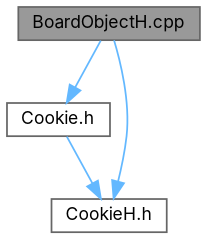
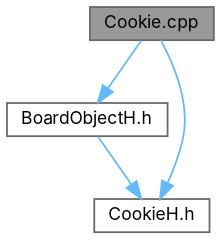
  digraph {
    fontname=Inter
    node [color=grey40 fillcolor=white fontname=Inter fontsize=10 shape=box style=filled]
    edge [color=steelblue1 fontname=Inter fontsize=10 labelfontname=Helvetica labelfontsize=10 style=solid]
-   n1 [color=gray40 fillcolor=grey60 fontcolor=black height=0.2 label="BoardObjectH.cpp" width=0.4]
-   n2 [height=0.2 label="Cookie.h" width=0.4]
+   n1 [color=gray40 fillcolor=grey60 fontcolor=black height=0.2 label="Cookie.cpp" width=0.4]
+   n2 [height=0.2 label="BoardObjectH.h" width=0.4]
    n3 [height=0.2 label="CookieH.h" width=0.4]
    n1 -> n2
    n1 -> n3
    n2 -> n3
  }
